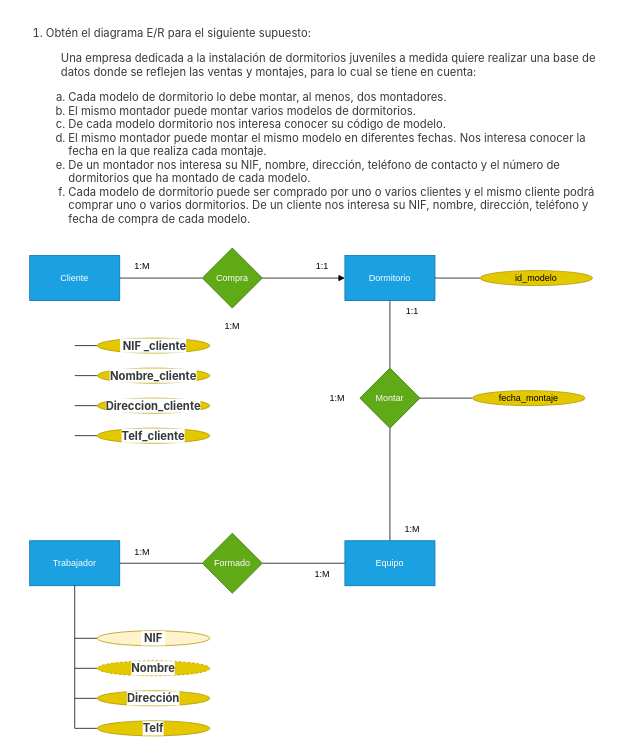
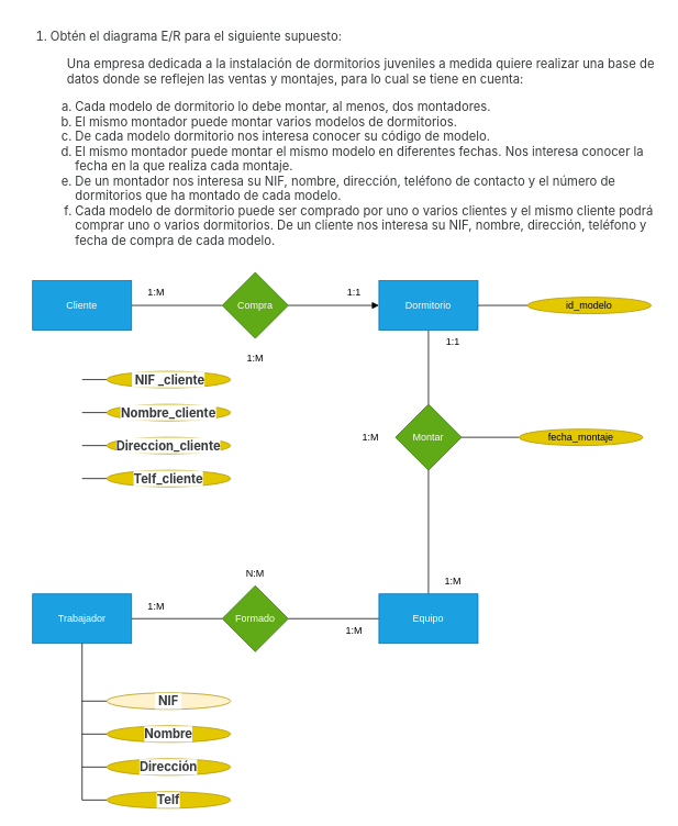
  <mxCell id="0" />
  <mxCell id="1" parent="0" />
  <mxCell id="2" style="edgeStyle=orthogonalEdgeStyle;rounded=0;orthogonalLoop=1;jettySize=auto;html=1;exitX=0.5;exitY=1;exitDx=0;exitDy=0;entryX=0.5;entryY=0;entryDx=0;entryDy=0;endArrow=none;endFill=0;" parent="1" source="3" target="8" edge="1"><mxGeometry relative="1" as="geometry" /></mxCell>
  <mxCell id="3" value="Dormitorio" style="rounded=0;whiteSpace=wrap;html=1;fillColor=#1ba1e2;strokeColor=#006EAF;fontColor=#ffffff;" parent="1" vertex="1"><mxGeometry x="459" y="340" width="120" height="60" as="geometry" /></mxCell>
  <mxCell id="4" style="edgeStyle=orthogonalEdgeStyle;rounded=0;orthogonalLoop=1;jettySize=auto;html=1;exitX=1;exitY=0.5;exitDx=0;exitDy=0;entryX=0;entryY=0.5;entryDx=0;entryDy=0;endArrow=none;endFill=0;" parent="1" source="5" target="6" edge="1"><mxGeometry relative="1" as="geometry" /></mxCell>
  <mxCell id="5" value="Cliente" style="rounded=0;whiteSpace=wrap;html=1;fillColor=#1ba1e2;strokeColor=#006EAF;fontColor=#ffffff;" parent="1" vertex="1"><mxGeometry x="39" y="340" width="120" height="60" as="geometry" /></mxCell>
  <mxCell id="6" value="Compra" style="rhombus;whiteSpace=wrap;html=1;fillColor=#60a917;strokeColor=#2D7600;fontColor=#ffffff;" parent="1" vertex="1"><mxGeometry x="269" y="330" width="80" height="80" as="geometry" /></mxCell>
  <mxCell id="7" style="edgeStyle=orthogonalEdgeStyle;rounded=0;orthogonalLoop=1;jettySize=auto;html=1;exitX=0.5;exitY=1;exitDx=0;exitDy=0;entryX=0.5;entryY=0;entryDx=0;entryDy=0;endArrow=none;endFill=0;" parent="1" source="8" target="10" edge="1"><mxGeometry relative="1" as="geometry" /></mxCell>
  <mxCell id="8" value="Montar" style="rhombus;whiteSpace=wrap;html=1;fillColor=#60a917;strokeColor=#2D7600;fontColor=#ffffff;" parent="1" vertex="1"><mxGeometry x="479" y="490" width="80" height="80" as="geometry" /></mxCell>
  <mxCell id="9" style="edgeStyle=orthogonalEdgeStyle;rounded=0;orthogonalLoop=1;jettySize=auto;html=1;exitX=0;exitY=0.5;exitDx=0;exitDy=0;entryX=1;entryY=0.5;entryDx=0;entryDy=0;endArrow=none;endFill=0;" parent="1" source="10" target="12" edge="1"><mxGeometry relative="1" as="geometry" /></mxCell>
  <mxCell id="10" value="Equipo" style="rounded=0;whiteSpace=wrap;html=1;fillColor=#1ba1e2;strokeColor=#006EAF;fontColor=#ffffff;" parent="1" vertex="1"><mxGeometry x="459" y="720" width="120" height="60" as="geometry" /></mxCell>
  <mxCell id="11" style="edgeStyle=orthogonalEdgeStyle;rounded=0;orthogonalLoop=1;jettySize=auto;html=1;exitX=0;exitY=0.5;exitDx=0;exitDy=0;entryX=1;entryY=0.5;entryDx=0;entryDy=0;endArrow=none;endFill=0;" parent="1" source="12" target="13" edge="1"><mxGeometry relative="1" as="geometry" /></mxCell>
  <mxCell id="12" value="Formado" style="rhombus;whiteSpace=wrap;html=1;fillColor=#60a917;fontColor=#ffffff;strokeColor=#2D7600;" parent="1" vertex="1"><mxGeometry x="269" y="710" width="80" height="80" as="geometry" /></mxCell>
  <mxCell id="13" value="Trabajador" style="rounded=0;whiteSpace=wrap;html=1;fillColor=#1ba1e2;strokeColor=#006EAF;fontColor=#ffffff;" parent="1" vertex="1"><mxGeometry x="39" y="720" width="120" height="60" as="geometry" /></mxCell>
  <mxCell id="14" value="" style="endArrow=block;html=1;rounded=0;exitX=1;exitY=0.5;exitDx=0;exitDy=0;entryX=0;entryY=0.5;entryDx=0;entryDy=0;" parent="1" source="6" target="3" edge="1"><mxGeometry width="50" height="50" relative="1" as="geometry"><mxPoint x="339" y="410" as="sourcePoint" /><mxPoint x="389" y="360" as="targetPoint" /></mxGeometry></mxCell>
  <mxCell id="15" value="1:M" style="text;html=1;strokeColor=none;fillColor=none;align=center;verticalAlign=middle;whiteSpace=wrap;rounded=0;" parent="1" vertex="1"><mxGeometry x="159" y="340" width="60" height="30" as="geometry" /></mxCell>
  <mxCell id="16" value="1:1" style="text;html=1;strokeColor=none;fillColor=none;align=center;verticalAlign=middle;whiteSpace=wrap;rounded=0;" parent="1" vertex="1"><mxGeometry x="399" y="340" width="60" height="30" as="geometry" /></mxCell>
  <mxCell id="17" value="1:M" style="text;html=1;strokeColor=none;fillColor=none;align=center;verticalAlign=middle;whiteSpace=wrap;rounded=0;" parent="1" vertex="1"><mxGeometry x="279" y="420" width="60" height="30" as="geometry" /></mxCell>
  <mxCell id="18" value="1:1" style="text;html=1;strokeColor=none;fillColor=none;align=center;verticalAlign=middle;whiteSpace=wrap;rounded=0;" parent="1" vertex="1"><mxGeometry x="519" y="400" width="60" height="30" as="geometry" /></mxCell>
  <mxCell id="19" value="1:M" style="text;html=1;strokeColor=none;fillColor=none;align=center;verticalAlign=middle;whiteSpace=wrap;rounded=0;" parent="1" vertex="1"><mxGeometry x="519" y="690" width="60" height="30" as="geometry" /></mxCell>
  <mxCell id="20" value="1:M" style="text;html=1;strokeColor=none;fillColor=none;align=center;verticalAlign=middle;whiteSpace=wrap;rounded=0;" parent="1" vertex="1"><mxGeometry x="419" y="515" width="60" height="30" as="geometry" /></mxCell>
  <mxCell id="21" value="1:M" style="text;html=1;strokeColor=none;fillColor=none;align=center;verticalAlign=middle;whiteSpace=wrap;rounded=0;" parent="1" vertex="1"><mxGeometry x="399" y="750" width="60" height="30" as="geometry" /></mxCell>
  <mxCell id="22" value="1:M" style="text;html=1;strokeColor=none;fillColor=none;align=center;verticalAlign=middle;whiteSpace=wrap;rounded=0;" parent="1" vertex="1"><mxGeometry x="159" y="720" width="60" height="30" as="geometry" /></mxCell>
+ <mxCell id="23" value="N:M" style="text;html=1;strokeColor=none;fillColor=none;align=center;verticalAlign=middle;whiteSpace=wrap;rounded=0;" parent="1" vertex="1"><mxGeometry x="279" y="680" width="60" height="30" as="geometry" /></mxCell>
  <mxCell id="24" style="edgeStyle=orthogonalEdgeStyle;rounded=0;orthogonalLoop=1;jettySize=auto;html=1;exitX=0;exitY=0.5;exitDx=0;exitDy=0;entryX=1;entryY=0.5;entryDx=0;entryDy=0;endArrow=none;endFill=0;" parent="1" source="25" target="3" edge="1"><mxGeometry relative="1" as="geometry" /></mxCell>
  <mxCell id="25" value="id_modelo" style="ellipse;whiteSpace=wrap;html=1;fillColor=#e3c800;fontColor=#000000;strokeColor=#B09500;" parent="1" vertex="1"><mxGeometry x="639" y="360" width="150" height="20" as="geometry" /></mxCell>
  <mxCell id="26" style="edgeStyle=orthogonalEdgeStyle;rounded=0;orthogonalLoop=1;jettySize=auto;html=1;exitX=0;exitY=0.5;exitDx=0;exitDy=0;endArrow=none;endFill=0;" parent="1" source="27" edge="1"><mxGeometry relative="1" as="geometry"><mxPoint x="99" y="850.353" as="targetPoint" /></mxGeometry></mxCell>
  <mxCell id="27" value="&lt;span style=&quot;color: rgb(55, 58, 60); font-family: -apple-system, BlinkMacSystemFont, &amp;quot;Segoe UI&amp;quot;, Roboto, &amp;quot;Helvetica Neue&amp;quot;, Arial, sans-serif, &amp;quot;Apple Color Emoji&amp;quot;, &amp;quot;Segoe UI Emoji&amp;quot;, &amp;quot;Segoe UI Symbol&amp;quot;; font-size: 15px; font-weight: 700; text-align: left; background-color: rgb(255, 255, 255);&quot;&gt;&amp;nbsp;NIF&amp;nbsp;&lt;/span&gt;" style="ellipse;whiteSpace=wrap;html=1;fillColor=#fff2cc;fontColor=#000000;strokeColor=#B09500;" parent="1" vertex="1"><mxGeometry x="129" y="840" width="150" height="20" as="geometry" /></mxCell>
  <mxCell id="28" style="edgeStyle=orthogonalEdgeStyle;rounded=0;orthogonalLoop=1;jettySize=auto;html=1;exitX=0;exitY=0.5;exitDx=0;exitDy=0;entryX=1;entryY=0.5;entryDx=0;entryDy=0;endArrow=none;endFill=0;" parent="1" source="29" target="8" edge="1"><mxGeometry relative="1" as="geometry" /></mxCell>
  <mxCell id="29" value="fecha_montaje" style="ellipse;whiteSpace=wrap;html=1;fillColor=#e3c800;fontColor=#000000;strokeColor=#B09500;" parent="1" vertex="1"><mxGeometry x="629" y="520" width="150" height="20" as="geometry" /></mxCell>
  <mxCell id="30" style="edgeStyle=orthogonalEdgeStyle;rounded=0;orthogonalLoop=1;jettySize=auto;html=1;exitX=0;exitY=0.5;exitDx=0;exitDy=0;endArrow=none;endFill=0;" parent="1" source="31" edge="1"><mxGeometry relative="1" as="geometry"><mxPoint x="99" y="890.353" as="targetPoint" /></mxGeometry></mxCell>
- <mxCell id="31" value="&lt;span style=&quot;color: rgb(55, 58, 60); font-family: -apple-system, BlinkMacSystemFont, &amp;quot;Segoe UI&amp;quot;, Roboto, &amp;quot;Helvetica Neue&amp;quot;, Arial, sans-serif, &amp;quot;Apple Color Emoji&amp;quot;, &amp;quot;Segoe UI Emoji&amp;quot;, &amp;quot;Segoe UI Symbol&amp;quot;; font-size: 15px; font-weight: 700; text-align: left; background-color: rgb(255, 255, 255);&quot;&gt;Nombre&lt;/span&gt;" style="ellipse;whiteSpace=wrap;html=1;fillColor=#e3c800;fontColor=#000000;strokeColor=#B09500;dashed=1;" parent="1" vertex="1"><mxGeometry x="129" y="880" width="150" height="20" as="geometry" /></mxCell>
+ <mxCell id="31" value="&lt;span style=&quot;color: rgb(55, 58, 60); font-family: -apple-system, BlinkMacSystemFont, &amp;quot;Segoe UI&amp;quot;, Roboto, &amp;quot;Helvetica Neue&amp;quot;, Arial, sans-serif, &amp;quot;Apple Color Emoji&amp;quot;, &amp;quot;Segoe UI Emoji&amp;quot;, &amp;quot;Segoe UI Symbol&amp;quot;; font-size: 15px; font-weight: 700; text-align: left; background-color: rgb(255, 255, 255);&quot;&gt;Nombre&lt;/span&gt;" style="ellipse;whiteSpace=wrap;html=1;fillColor=#e3c800;fontColor=#000000;strokeColor=#B09500;" parent="1" vertex="1"><mxGeometry x="129" y="880" width="150" height="20" as="geometry" /></mxCell>
  <mxCell id="32" style="edgeStyle=orthogonalEdgeStyle;rounded=0;orthogonalLoop=1;jettySize=auto;html=1;exitX=0;exitY=0.5;exitDx=0;exitDy=0;endArrow=none;endFill=0;" parent="1" source="33" edge="1"><mxGeometry relative="1" as="geometry"><mxPoint x="99" y="930.353" as="targetPoint" /></mxGeometry></mxCell>
  <mxCell id="33" value="&lt;span style=&quot;color: rgb(55, 58, 60); font-family: -apple-system, BlinkMacSystemFont, &amp;quot;Segoe UI&amp;quot;, Roboto, &amp;quot;Helvetica Neue&amp;quot;, Arial, sans-serif, &amp;quot;Apple Color Emoji&amp;quot;, &amp;quot;Segoe UI Emoji&amp;quot;, &amp;quot;Segoe UI Symbol&amp;quot;; font-size: 15px; font-weight: 700; text-align: left; background-color: rgb(255, 255, 255);&quot;&gt;Dirección&lt;br&gt;&lt;/span&gt;" style="ellipse;whiteSpace=wrap;html=1;fillColor=#e3c800;fontColor=#000000;strokeColor=#B09500;" parent="1" vertex="1"><mxGeometry x="129" y="920" width="150" height="20" as="geometry" /></mxCell>
  <mxCell id="34" style="edgeStyle=orthogonalEdgeStyle;rounded=0;orthogonalLoop=1;jettySize=auto;html=1;exitX=0;exitY=0.5;exitDx=0;exitDy=0;entryX=0.5;entryY=1;entryDx=0;entryDy=0;endArrow=none;endFill=0;" parent="1" source="35" target="13" edge="1"><mxGeometry relative="1" as="geometry" /></mxCell>
  <mxCell id="35" value="&lt;span style=&quot;color: rgb(55, 58, 60); font-family: -apple-system, BlinkMacSystemFont, &amp;quot;Segoe UI&amp;quot;, Roboto, &amp;quot;Helvetica Neue&amp;quot;, Arial, sans-serif, &amp;quot;Apple Color Emoji&amp;quot;, &amp;quot;Segoe UI Emoji&amp;quot;, &amp;quot;Segoe UI Symbol&amp;quot;; font-size: 15px; font-weight: 700; text-align: left; background-color: rgb(255, 255, 255);&quot;&gt;Telf&lt;/span&gt;" style="ellipse;whiteSpace=wrap;html=1;fillColor=#e3c800;fontColor=#000000;strokeColor=#B09500;" parent="1" vertex="1"><mxGeometry x="129" y="960" width="150" height="20" as="geometry" /></mxCell>
  <mxCell id="36" style="edgeStyle=orthogonalEdgeStyle;rounded=0;orthogonalLoop=1;jettySize=auto;html=1;exitX=0;exitY=0.5;exitDx=0;exitDy=0;endArrow=none;endFill=0;" parent="1" source="37" edge="1"><mxGeometry relative="1" as="geometry"><mxPoint x="99" y="460.353" as="targetPoint" /></mxGeometry></mxCell>
  <mxCell id="37" value="&lt;span style=&quot;color: rgb(55, 58, 60); font-family: -apple-system, BlinkMacSystemFont, &amp;quot;Segoe UI&amp;quot;, Roboto, &amp;quot;Helvetica Neue&amp;quot;, Arial, sans-serif, &amp;quot;Apple Color Emoji&amp;quot;, &amp;quot;Segoe UI Emoji&amp;quot;, &amp;quot;Segoe UI Symbol&amp;quot;; font-size: 15px; font-weight: 700; text-align: left; background-color: rgb(255, 255, 255);&quot;&gt;&amp;nbsp;NIF _cliente&lt;/span&gt;" style="ellipse;whiteSpace=wrap;html=1;fillColor=#e3c800;fontColor=#000000;strokeColor=#B09500;" parent="1" vertex="1"><mxGeometry x="129" y="450" width="150" height="20" as="geometry" /></mxCell>
  <mxCell id="38" style="edgeStyle=orthogonalEdgeStyle;rounded=0;orthogonalLoop=1;jettySize=auto;html=1;exitX=0;exitY=0.5;exitDx=0;exitDy=0;endArrow=none;endFill=0;" parent="1" source="39" edge="1"><mxGeometry relative="1" as="geometry"><mxPoint x="99" y="500.353" as="targetPoint" /></mxGeometry></mxCell>
  <mxCell id="39" value="&lt;span style=&quot;color: rgb(55, 58, 60); font-family: -apple-system, BlinkMacSystemFont, &amp;quot;Segoe UI&amp;quot;, Roboto, &amp;quot;Helvetica Neue&amp;quot;, Arial, sans-serif, &amp;quot;Apple Color Emoji&amp;quot;, &amp;quot;Segoe UI Emoji&amp;quot;, &amp;quot;Segoe UI Symbol&amp;quot;; font-size: 15px; font-weight: 700; text-align: left; background-color: rgb(255, 255, 255);&quot;&gt;Nombre_cliente&lt;/span&gt;" style="ellipse;whiteSpace=wrap;html=1;fillColor=#e3c800;fontColor=#000000;strokeColor=#B09500;" parent="1" vertex="1"><mxGeometry x="129" y="490" width="150" height="20" as="geometry" /></mxCell>
  <mxCell id="40" style="edgeStyle=orthogonalEdgeStyle;rounded=0;orthogonalLoop=1;jettySize=auto;html=1;exitX=0;exitY=0.5;exitDx=0;exitDy=0;endArrow=none;endFill=0;" parent="1" source="41" edge="1"><mxGeometry relative="1" as="geometry"><mxPoint x="99" y="540.353" as="targetPoint" /></mxGeometry></mxCell>
  <mxCell id="41" value="&lt;span style=&quot;color: rgb(55, 58, 60); font-family: -apple-system, BlinkMacSystemFont, &amp;quot;Segoe UI&amp;quot;, Roboto, &amp;quot;Helvetica Neue&amp;quot;, Arial, sans-serif, &amp;quot;Apple Color Emoji&amp;quot;, &amp;quot;Segoe UI Emoji&amp;quot;, &amp;quot;Segoe UI Symbol&amp;quot;; font-size: 15px; font-weight: 700; text-align: left; background-color: rgb(255, 255, 255);&quot;&gt;Direccion_cliente&lt;br&gt;&lt;/span&gt;" style="ellipse;whiteSpace=wrap;html=1;fillColor=#e3c800;fontColor=#000000;strokeColor=#B09500;" parent="1" vertex="1"><mxGeometry x="129" y="530" width="150" height="20" as="geometry" /></mxCell>
  <mxCell id="42" style="edgeStyle=orthogonalEdgeStyle;rounded=0;orthogonalLoop=1;jettySize=auto;html=1;exitX=0;exitY=0.5;exitDx=0;exitDy=0;endArrow=none;endFill=0;" parent="1" source="43" edge="1"><mxGeometry relative="1" as="geometry"><mxPoint x="99" y="580.353" as="targetPoint" /></mxGeometry></mxCell>
  <mxCell id="43" value="&lt;span style=&quot;color: rgb(55, 58, 60); font-family: -apple-system, BlinkMacSystemFont, &amp;quot;Segoe UI&amp;quot;, Roboto, &amp;quot;Helvetica Neue&amp;quot;, Arial, sans-serif, &amp;quot;Apple Color Emoji&amp;quot;, &amp;quot;Segoe UI Emoji&amp;quot;, &amp;quot;Segoe UI Symbol&amp;quot;; font-size: 15px; font-weight: 700; text-align: left; background-color: rgb(255, 255, 255);&quot;&gt;Telf_cliente&lt;/span&gt;" style="ellipse;whiteSpace=wrap;html=1;fillColor=#e3c800;fontColor=#000000;strokeColor=#B09500;" parent="1" vertex="1"><mxGeometry x="129" y="570" width="150" height="20" as="geometry" /></mxCell>
  <mxCell id="44" value="&lt;ol style=&quot;box-sizing: border-box; margin-top: 0px; margin-bottom: 1rem; color: rgb(55, 58, 60); font-family: -apple-system, BlinkMacSystemFont, &amp;quot;Segoe UI&amp;quot;, Roboto, &amp;quot;Helvetica Neue&amp;quot;, Arial, sans-serif, &amp;quot;Apple Color Emoji&amp;quot;, &amp;quot;Segoe UI Emoji&amp;quot;, &amp;quot;Segoe UI Symbol&amp;quot;; font-size: 15px; text-align: left; background-color: rgb(255, 255, 255);&quot;&gt;&lt;li style=&quot;box-sizing: border-box;&quot;&gt;Obtén el diagrama E/R para el siguiente supuesto:&lt;/li&gt;&lt;/ol&gt;&lt;p style=&quot;box-sizing: border-box; margin-top: 0px; margin-bottom: 1rem; color: rgb(55, 58, 60); font-family: -apple-system, BlinkMacSystemFont, &amp;quot;Segoe UI&amp;quot;, Roboto, &amp;quot;Helvetica Neue&amp;quot;, Arial, sans-serif, &amp;quot;Apple Color Emoji&amp;quot;, &amp;quot;Segoe UI Emoji&amp;quot;, &amp;quot;Segoe UI Symbol&amp;quot;; font-size: 15px; text-align: left; background-color: rgb(255, 255, 255);&quot;&gt;&lt;/p&gt;&lt;div style=&quot;box-sizing: border-box; color: rgb(55, 58, 60); font-family: -apple-system, BlinkMacSystemFont, &amp;quot;Segoe UI&amp;quot;, Roboto, &amp;quot;Helvetica Neue&amp;quot;, Arial, sans-serif, &amp;quot;Apple Color Emoji&amp;quot;, &amp;quot;Segoe UI Emoji&amp;quot;, &amp;quot;Segoe UI Symbol&amp;quot;; font-size: 15px; text-align: left; background-color: rgb(255, 255, 255); margin-left: 30px;&quot; class=&quot;editor-indent&quot;&gt;&lt;div style=&quot;box-sizing: border-box; margin-left: 30px;&quot; class=&quot;editor-indent&quot;&gt;&lt;p style=&quot;box-sizing: border-box; margin-top: 0px; margin-bottom: 1rem;&quot;&gt;Una empresa dedicada a la instalación de dormitorios juveniles a medida quiere realizar una base de datos donde se reflejen las ventas y montajes, para lo cual se tiene en cuenta:&lt;/p&gt;&lt;/div&gt;&lt;div style=&quot;box-sizing: border-box;&quot; class=&quot;editor-indent&quot;&gt;&lt;p style=&quot;box-sizing: border-box; margin-top: 0px; margin-bottom: 1rem;&quot;&gt;&lt;/p&gt;&lt;ol style=&quot;box-sizing: border-box; margin-top: 0px; margin-bottom: 1rem; list-style-type: lower-alpha;&quot;&gt;&lt;li style=&quot;box-sizing: border-box;&quot;&gt;Cada modelo de dormitorio lo debe montar, al menos, dos montadores.&lt;/li&gt;&lt;li style=&quot;box-sizing: border-box;&quot;&gt;El mismo montador puede montar varios modelos de dormitorios.&lt;/li&gt;&lt;li style=&quot;box-sizing: border-box;&quot;&gt;De cada modelo dormitorio nos interesa conocer su código de modelo.&lt;/li&gt;&lt;li style=&quot;box-sizing: border-box;&quot;&gt;El mismo montador puede montar el mismo modelo en diferentes fechas. Nos interesa conocer la fecha en la que realiza cada montaje.&lt;/li&gt;&lt;li style=&quot;box-sizing: border-box;&quot;&gt;De un montador nos interesa su NIF, nombre, dirección, teléfono de contacto y el número de dormitorios que ha montado de cada modelo.&lt;/li&gt;&lt;li style=&quot;box-sizing: border-box;&quot;&gt;Cada modelo de dormitorio puede ser comprado por uno o varios clientes y el mismo cliente podrá comprar uno o varios dormitorios. De un cliente nos interesa su NIF, nombre, dirección, teléfono y fecha de compra de cada modelo.&lt;/li&gt;&lt;/ol&gt;&lt;/div&gt;&lt;/div&gt;" style="text;html=1;strokeColor=none;fillColor=none;align=center;verticalAlign=middle;whiteSpace=wrap;rounded=0;" vertex="1" parent="1"><mxGeometry x="20" y="20" width="780" height="310" as="geometry" /></mxCell>
